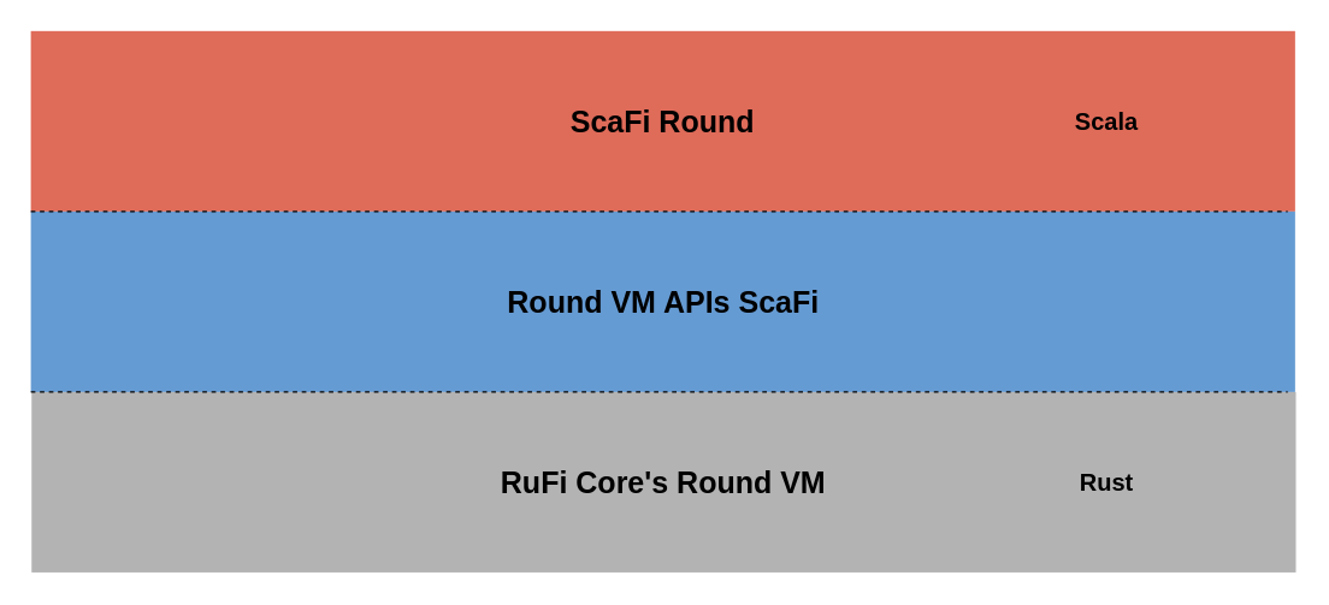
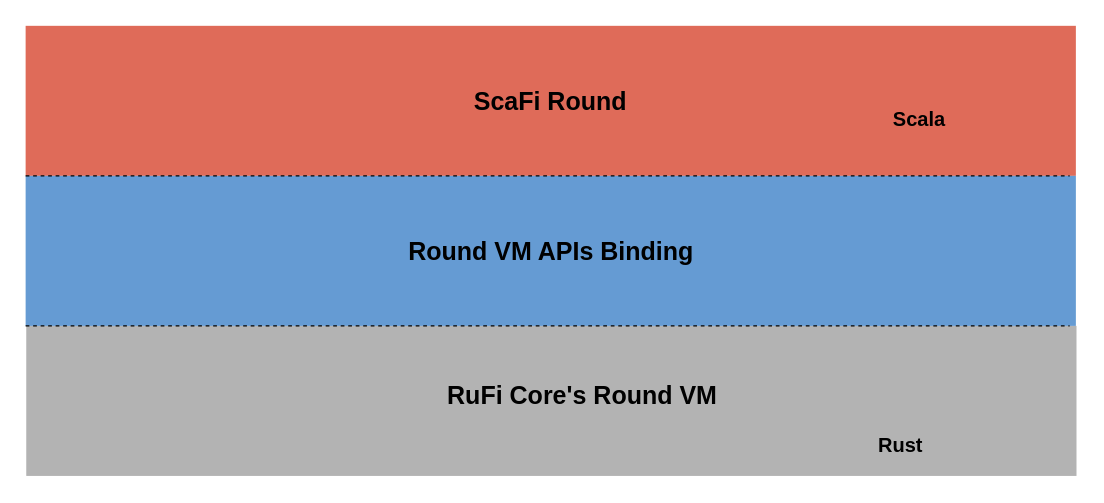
  <mxCell id="0" />
  <mxCell id="1" parent="0" />
  <mxCell id="2" value="" style="rounded=0;whiteSpace=wrap;html=1;fillColor=#B3B3B3;strokeColor=none;" vertex="1" parent="1"><mxGeometry x="20.5" y="260" width="840" height="120" as="geometry" /></mxCell>
  <mxCell id="3" value="" style="rounded=0;whiteSpace=wrap;html=1;fillColor=#DF6B59;strokeColor=none;" vertex="1" parent="1"><mxGeometry x="20" width="840" height="120" as="geometry" y="20" /></mxCell>
  <mxCell id="4" value="" style="rounded=0;whiteSpace=wrap;html=1;fillColor=#659BD3;strokeColor=none;" vertex="1" parent="1"><mxGeometry x="20" y="140" width="840" height="120" as="geometry" /></mxCell>
  <mxCell id="5" value="" style="endArrow=none;dashed=1;html=1;rounded=0;" edge="1" parent="1"><mxGeometry width="50" height="50" relative="1" as="geometry"><mxPoint x="20" y="140" as="sourcePoint" /><mxPoint x="855" y="140" as="targetPoint" /></mxGeometry></mxCell>
  <mxCell id="6" value="" style="endArrow=none;dashed=1;html=1;rounded=0;" edge="1" parent="1"><mxGeometry width="50" height="50" relative="1" as="geometry"><mxPoint x="20" y="260" as="sourcePoint" /><mxPoint x="855" y="260" as="targetPoint" /></mxGeometry></mxCell>
- <mxCell id="7" value="Round VM APIs ScaFi" style="text;html=1;strokeColor=none;fillColor=none;align=center;verticalAlign=middle;whiteSpace=wrap;rounded=0;fontSize=20;fontStyle=1" vertex="1" parent="1"><mxGeometry x="318" y="180" width="245" height="40" as="geometry" /></mxCell>
- <mxCell id="8" value="RuFi Core's Round VM" style="text;html=1;strokeColor=none;fillColor=none;align=center;verticalAlign=middle;whiteSpace=wrap;rounded=0;fontSize=20;fontStyle=1" vertex="1" parent="1"><mxGeometry x="323" y="300" width="235" height="40" as="geometry" /></mxCell>
+ <mxCell id="7" value="Round VM APIs Binding" style="text;html=1;strokeColor=none;fillColor=none;align=center;verticalAlign=middle;whiteSpace=wrap;rounded=0;fontSize=20;fontStyle=1" vertex="1" parent="1"><mxGeometry x="318" y="180" width="245" height="40" as="geometry" /></mxCell>
+ <mxCell id="8" value="RuFi Core's Round VM" style="text;html=1;strokeColor=none;fillColor=none;align=center;verticalAlign=middle;whiteSpace=wrap;rounded=0;fontSize=20;fontStyle=1" vertex="1" parent="1"><mxGeometry x="348" y="295" width="235" height="40" as="geometry" /></mxCell>
  <mxCell id="9" value="ScaFi Round" style="text;html=1;strokeColor=none;fillColor=none;align=center;verticalAlign=middle;whiteSpace=wrap;rounded=0;fontSize=20;fontStyle=1" vertex="1" parent="1"><mxGeometry x="360" y="60" width="160" height="40" as="geometry" /></mxCell>
- <mxCell id="10" value="Scala" style="text;html=1;strokeColor=none;fillColor=none;align=center;verticalAlign=middle;whiteSpace=wrap;rounded=0;fontSize=16;fontStyle=1" vertex="1" parent="1"><mxGeometry x="695" y="60" width="80" height="40" as="geometry" /></mxCell>
- <mxCell id="11" value="Rust" style="text;html=1;strokeColor=none;fillColor=none;align=center;verticalAlign=middle;whiteSpace=wrap;rounded=0;fontSize=16;fontStyle=1" vertex="1" parent="1"><mxGeometry x="695" y="300" width="80" height="40" as="geometry" /></mxCell>
+ <mxCell id="10" value="Scala" style="text;html=1;strokeColor=none;fillColor=none;align=center;verticalAlign=middle;whiteSpace=wrap;rounded=0;fontSize=16;fontStyle=1" vertex="1" parent="1"><mxGeometry x="695" y="75" width="80" height="40" as="geometry" /></mxCell>
+ <mxCell id="11" value="Rust" style="text;html=1;strokeColor=none;fillColor=none;align=center;verticalAlign=middle;whiteSpace=wrap;rounded=0;fontSize=16;fontStyle=1" vertex="1" parent="1"><mxGeometry x="680" y="335" width="80" height="40" as="geometry" /></mxCell>
